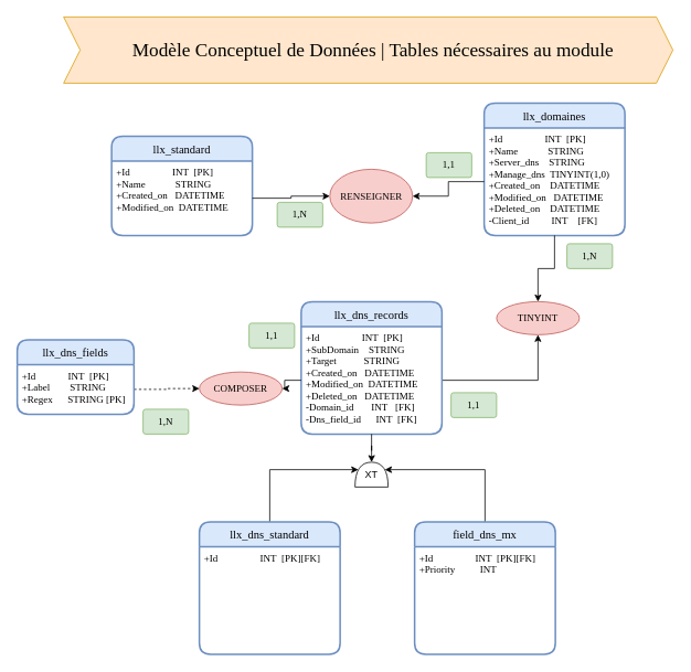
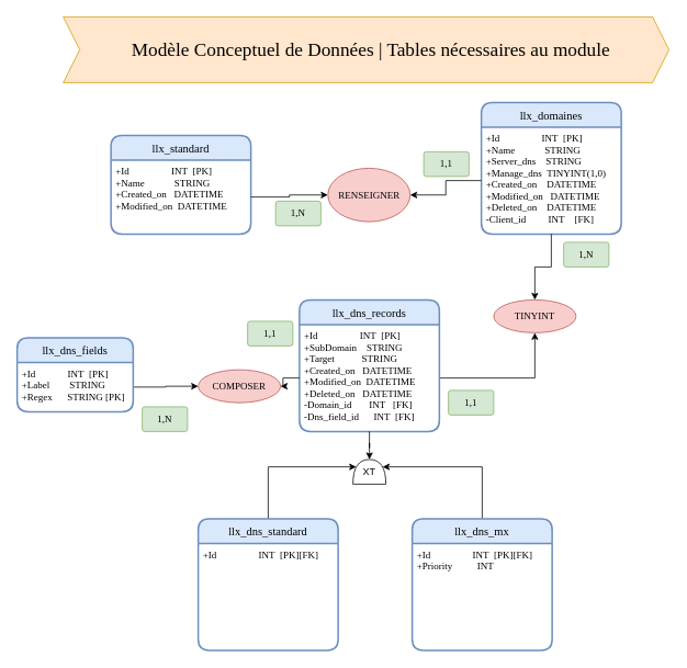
  <mxCell id="0" />
  <mxCell id="1" parent="0" />
  <mxCell id="2" value="" style="group" parent="1" vertex="1" connectable="0"><mxGeometry x="134" y="144" width="620" height="386" as="geometry" /></mxCell>
  <mxCell id="3" value="llx_standard" style="swimlane;childLayout=stackLayout;horizontal=1;startSize=30;horizontalStack=0;rounded=1;fontSize=14;fontStyle=0;strokeWidth=2;resizeParent=0;resizeLast=1;shadow=0;dashed=0;align=center;fontFamily=Tahoma;fillColor=#dae8fc;strokeColor=#6c8ebf;" parent="2" vertex="1"><mxGeometry y="20" width="170" height="120" as="geometry" /></mxCell>
  <mxCell id="4" value="+Id                 INT  [PK]&#10;+Name            STRING&#10;+Created_on   DATETIME&#10;+Modified_on  DATETIME" style="align=left;strokeColor=none;fillColor=none;spacingLeft=4;fontSize=12;verticalAlign=top;resizable=0;rotatable=0;part=1;fontStyle=0;fontFamily=Tahoma;" parent="3" vertex="1"><mxGeometry y="30" width="170" height="90" as="geometry" /></mxCell>
  <mxCell id="5" value="llx_domaines" style="swimlane;childLayout=stackLayout;horizontal=1;startSize=30;horizontalStack=0;rounded=1;fontSize=14;fontStyle=0;strokeWidth=2;resizeParent=0;resizeLast=1;shadow=0;dashed=0;align=center;fontFamily=Tahoma;fillColor=#dae8fc;strokeColor=#6c8ebf;" parent="2" vertex="1"><mxGeometry x="450" y="-20" width="170" height="160" as="geometry" /></mxCell>
  <mxCell id="6" value="+Id                 INT  [PK]&#10;+Name            STRING&#10;+Server_dns    STRING&#10;+Manage_dns  TINYINT(1,0)&#10;+Created_on    DATETIME&#10;+Modified_on   DATETIME&#10;+Deleted_on    DATETIME&#10;-Client_id         INT    [FK]" style="align=left;strokeColor=none;fillColor=none;spacingLeft=4;fontSize=12;verticalAlign=top;resizable=0;rotatable=0;part=1;fontStyle=0;fontFamily=Tahoma;" parent="5" vertex="1"><mxGeometry y="30" width="170" height="130" as="geometry" /></mxCell>
  <mxCell id="7" value="RENSEIGNER" style="ellipse;whiteSpace=wrap;html=1;align=center;fontFamily=Tahoma;fillColor=#f8cecc;strokeColor=#b85450;" parent="2" vertex="1"><mxGeometry x="263.5" y="60" width="100" height="65" as="geometry" /></mxCell>
  <mxCell id="8" style="edgeStyle=orthogonalEdgeStyle;rounded=0;orthogonalLoop=1;jettySize=auto;html=1;entryX=0;entryY=0.5;entryDx=0;entryDy=0;fontFamily=Tahoma;" parent="2" source="4" target="7" edge="1"><mxGeometry relative="1" as="geometry" /></mxCell>
  <mxCell id="9" style="edgeStyle=orthogonalEdgeStyle;rounded=0;orthogonalLoop=1;jettySize=auto;html=1;entryX=1;entryY=0.5;entryDx=0;entryDy=0;fontFamily=Tahoma;" parent="2" source="6" target="7" edge="1"><mxGeometry relative="1" as="geometry" /></mxCell>
  <mxCell id="10" value="TINYINT" style="ellipse;whiteSpace=wrap;html=1;align=center;fontFamily=Tahoma;fillColor=#f8cecc;strokeColor=#b85450;" parent="2" vertex="1"><mxGeometry x="465" y="220" width="100" height="40" as="geometry" /></mxCell>
  <mxCell id="11" style="edgeStyle=orthogonalEdgeStyle;rounded=0;orthogonalLoop=1;jettySize=auto;html=1;entryX=0.5;entryY=1;entryDx=0;entryDy=0;fontFamily=Tahoma;" parent="2" source="14" target="10" edge="1"><mxGeometry relative="1" as="geometry" /></mxCell>
  <mxCell id="12" style="edgeStyle=orthogonalEdgeStyle;rounded=0;orthogonalLoop=1;jettySize=auto;html=1;entryX=0.5;entryY=0;entryDx=0;entryDy=0;fontFamily=Tahoma;" parent="2" source="6" target="10" edge="1"><mxGeometry relative="1" as="geometry" /></mxCell>
  <mxCell id="13" value="llx_dns_records" style="swimlane;childLayout=stackLayout;horizontal=1;startSize=30;horizontalStack=0;rounded=1;fontSize=14;fontStyle=0;strokeWidth=2;resizeParent=0;resizeLast=1;shadow=0;dashed=0;align=center;fontFamily=Tahoma;fillColor=#dae8fc;strokeColor=#6c8ebf;" parent="2" vertex="1"><mxGeometry x="229" y="220" width="170" height="160" as="geometry" /></mxCell>
  <mxCell id="14" value="+Id                 INT  [PK]&#10;+SubDomain    STRING&#10;+Target           STRING&#10;+Created_on   DATETIME&#10;+Modified_on  DATETIME&#10;+Deleted_on   DATETIME&#10;-Domain_id       INT   [FK]&#10;-Dns_field_id      INT  [FK]" style="align=left;strokeColor=none;fillColor=none;spacingLeft=4;fontSize=12;verticalAlign=top;resizable=0;rotatable=0;part=1;fontStyle=0;fontFamily=Tahoma;" parent="13" vertex="1"><mxGeometry y="30" width="170" height="130" as="geometry" /></mxCell>
  <mxCell id="15" value="1,N" style="rounded=1;arcSize=10;whiteSpace=wrap;html=1;align=center;fontFamily=Tahoma;fillColor=#d5e8d4;strokeColor=#82b366;" parent="2" vertex="1"><mxGeometry x="200" y="100" width="55" height="30" as="geometry" /></mxCell>
  <mxCell id="16" value="1,N" style="rounded=1;arcSize=10;whiteSpace=wrap;html=1;align=center;fontFamily=Tahoma;fillColor=#d5e8d4;strokeColor=#82b366;" parent="2" vertex="1"><mxGeometry x="550" y="150" width="55" height="30" as="geometry" /></mxCell>
  <mxCell id="17" value="1,1" style="rounded=1;arcSize=10;whiteSpace=wrap;html=1;align=center;fontFamily=Tahoma;fillColor=#d5e8d4;strokeColor=#82b366;" parent="2" vertex="1"><mxGeometry x="410" y="330" width="55" height="30" as="geometry" /></mxCell>
  <mxCell id="18" value="1,1" style="rounded=1;arcSize=10;whiteSpace=wrap;html=1;align=center;fontFamily=Tahoma;fillColor=#d5e8d4;strokeColor=#82b366;" parent="2" vertex="1"><mxGeometry x="380" y="40" width="55" height="30" as="geometry" /></mxCell>
  <mxCell id="19" value="1,N" style="rounded=1;arcSize=10;whiteSpace=wrap;html=1;align=center;fontFamily=Tahoma;fillColor=#d5e8d4;strokeColor=#82b366;" parent="2" vertex="1"><mxGeometry x="38" y="350" width="55" height="30" as="geometry" /></mxCell>
  <mxCell id="20" value="1,1" style="rounded=1;arcSize=10;whiteSpace=wrap;html=1;align=center;fontFamily=Tahoma;fillColor=#d5e8d4;strokeColor=#82b366;" parent="2" vertex="1"><mxGeometry x="166" y="246" width="55" height="30" as="geometry" /></mxCell>
  <mxCell id="21" value="COMPOSER" style="ellipse;whiteSpace=wrap;html=1;align=center;fontFamily=Tahoma;fillColor=#f8cecc;strokeColor=#b85450;" parent="2" vertex="1"><mxGeometry x="106" y="305" width="100" height="40" as="geometry" /></mxCell>
  <mxCell id="22" style="edgeStyle=orthogonalEdgeStyle;rounded=0;orthogonalLoop=1;jettySize=auto;html=1;entryX=1;entryY=0.5;entryDx=0;entryDy=0;" parent="2" source="14" target="21" edge="1"><mxGeometry relative="1" as="geometry" /></mxCell>
  <mxCell id="23" value="" style="group" parent="1" vertex="1" connectable="0"><mxGeometry x="76" y="20" width="736" height="80" as="geometry" /></mxCell>
  <mxCell id="24" value="" style="shape=step;perimeter=stepPerimeter;whiteSpace=wrap;html=1;fixedSize=1;fontFamily=Tahoma;fillColor=#ffe6cc;strokeColor=#d79b00;" parent="23" vertex="1"><mxGeometry width="736" height="80" as="geometry" /></mxCell>
  <mxCell id="25" value="Modèle Conceptuel de Données | Tables nécessaires au module" style="text;html=1;strokeColor=none;fillColor=none;align=center;verticalAlign=middle;whiteSpace=wrap;rounded=0;fontFamily=Tahoma;fontSize=23;" parent="23" vertex="1"><mxGeometry x="48" y="30" width="652" height="20" as="geometry" /></mxCell>
- <mxCell id="26" style="edgeStyle=orthogonalEdgeStyle;rounded=0;orthogonalLoop=1;jettySize=auto;html=1;entryX=0;entryY=0.5;entryDx=0;entryDy=0;dashed=1;" parent="1" source="34" target="21" edge="1"><mxGeometry relative="1" as="geometry" /></mxCell>
+ <mxCell id="26" style="edgeStyle=orthogonalEdgeStyle;rounded=0;orthogonalLoop=1;jettySize=auto;html=1;entryX=0;entryY=0.5;entryDx=0;entryDy=0;" parent="1" source="34" target="21" edge="1"><mxGeometry relative="1" as="geometry" /></mxCell>
  <mxCell id="27" style="edgeStyle=orthogonalEdgeStyle;rounded=0;orthogonalLoop=1;jettySize=auto;html=1;entryX=1;entryY=0.5;entryDx=0;entryDy=0;entryPerimeter=0;" parent="1" source="14" target="31" edge="1"><mxGeometry relative="1" as="geometry" /></mxCell>
  <mxCell id="28" style="edgeStyle=orthogonalEdgeStyle;rounded=0;orthogonalLoop=1;jettySize=auto;html=1;entryX=0.7;entryY=0.1;entryDx=0;entryDy=0;entryPerimeter=0;" parent="1" source="35" target="31" edge="1"><mxGeometry relative="1" as="geometry"><Array as="points"><mxPoint x="325" y="567" /></Array></mxGeometry></mxCell>
  <mxCell id="29" style="edgeStyle=orthogonalEdgeStyle;rounded=0;orthogonalLoop=1;jettySize=auto;html=1;entryX=0.7;entryY=0.9;entryDx=0;entryDy=0;entryPerimeter=0;" parent="1" source="37" target="31" edge="1"><mxGeometry relative="1" as="geometry"><Array as="points"><mxPoint x="585" y="567" /></Array></mxGeometry></mxCell>
  <mxCell id="30" value="" style="group" parent="1" vertex="1" connectable="0"><mxGeometry x="428" y="558" width="40" height="30" as="geometry" /></mxCell>
  <mxCell id="31" value="" style="shape=or;whiteSpace=wrap;html=1;rotation=-90;" parent="30" vertex="1"><mxGeometry x="5" y="-5" width="30" height="40" as="geometry" /></mxCell>
  <mxCell id="32" value="XT" style="text;html=1;strokeColor=none;fillColor=none;align=center;verticalAlign=middle;whiteSpace=wrap;rounded=0;" parent="30" vertex="1"><mxGeometry y="5" width="40" height="20" as="geometry" /></mxCell>
  <mxCell id="33" value="llx_dns_fields" style="swimlane;childLayout=stackLayout;horizontal=1;startSize=30;horizontalStack=0;rounded=1;fontSize=14;fontStyle=0;strokeWidth=2;resizeParent=0;resizeLast=1;shadow=0;dashed=0;align=center;fontFamily=Tahoma;fillColor=#dae8fc;strokeColor=#6c8ebf;" parent="1" vertex="1"><mxGeometry x="20" y="410" width="141" height="90" as="geometry" /></mxCell>
  <mxCell id="34" value="+Id             INT  [PK]&#10;+Label        STRING&#10;+Regex      STRING [PK]" style="align=left;strokeColor=none;fillColor=none;spacingLeft=4;fontSize=12;verticalAlign=top;resizable=0;rotatable=0;part=1;fontStyle=0;fontFamily=Tahoma;" parent="33" vertex="1"><mxGeometry y="30" width="141" height="60" as="geometry" /></mxCell>
  <mxCell id="35" value="llx_dns_standard" style="swimlane;childLayout=stackLayout;horizontal=1;startSize=30;horizontalStack=0;rounded=1;fontSize=14;fontStyle=0;strokeWidth=2;resizeParent=0;resizeLast=1;shadow=0;dashed=0;align=center;fontFamily=Tahoma;fillColor=#dae8fc;strokeColor=#6c8ebf;" parent="1" vertex="1"><mxGeometry x="240" y="630" width="170" height="160" as="geometry" /></mxCell>
  <mxCell id="36" value="+Id                 INT  [PK][FK]" style="align=left;strokeColor=none;fillColor=none;spacingLeft=4;fontSize=12;verticalAlign=top;resizable=0;rotatable=0;part=1;fontStyle=0;fontFamily=Tahoma;" parent="35" vertex="1"><mxGeometry y="30" width="170" height="130" as="geometry" /></mxCell>
- <mxCell id="37" value="field_dns_mx" style="swimlane;childLayout=stackLayout;horizontal=1;startSize=30;horizontalStack=0;rounded=1;fontSize=14;fontStyle=0;strokeWidth=2;resizeParent=0;resizeLast=1;shadow=0;dashed=0;align=center;fontFamily=Tahoma;fillColor=#dae8fc;strokeColor=#6c8ebf;" parent="1" vertex="1"><mxGeometry x="500" y="630" width="170" height="160" as="geometry" /></mxCell>
+ <mxCell id="37" value="llx_dns_mx" style="swimlane;childLayout=stackLayout;horizontal=1;startSize=30;horizontalStack=0;rounded=1;fontSize=14;fontStyle=0;strokeWidth=2;resizeParent=0;resizeLast=1;shadow=0;dashed=0;align=center;fontFamily=Tahoma;fillColor=#dae8fc;strokeColor=#6c8ebf;" parent="1" vertex="1"><mxGeometry x="500" y="630" width="170" height="160" as="geometry" /></mxCell>
  <mxCell id="38" value="+Id                 INT  [PK][FK]&#10;+Priority          INT" style="align=left;strokeColor=none;fillColor=none;spacingLeft=4;fontSize=12;verticalAlign=top;resizable=0;rotatable=0;part=1;fontStyle=0;fontFamily=Tahoma;" parent="37" vertex="1"><mxGeometry y="30" width="170" height="130" as="geometry" /></mxCell>
